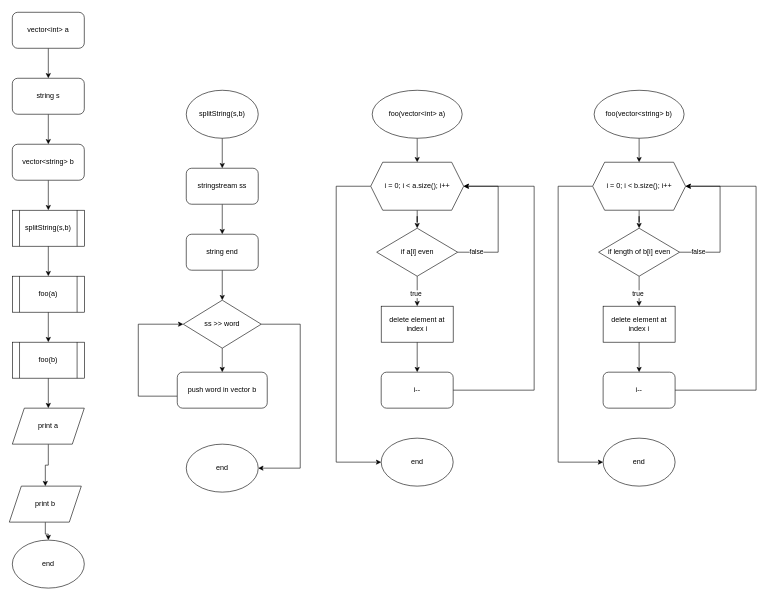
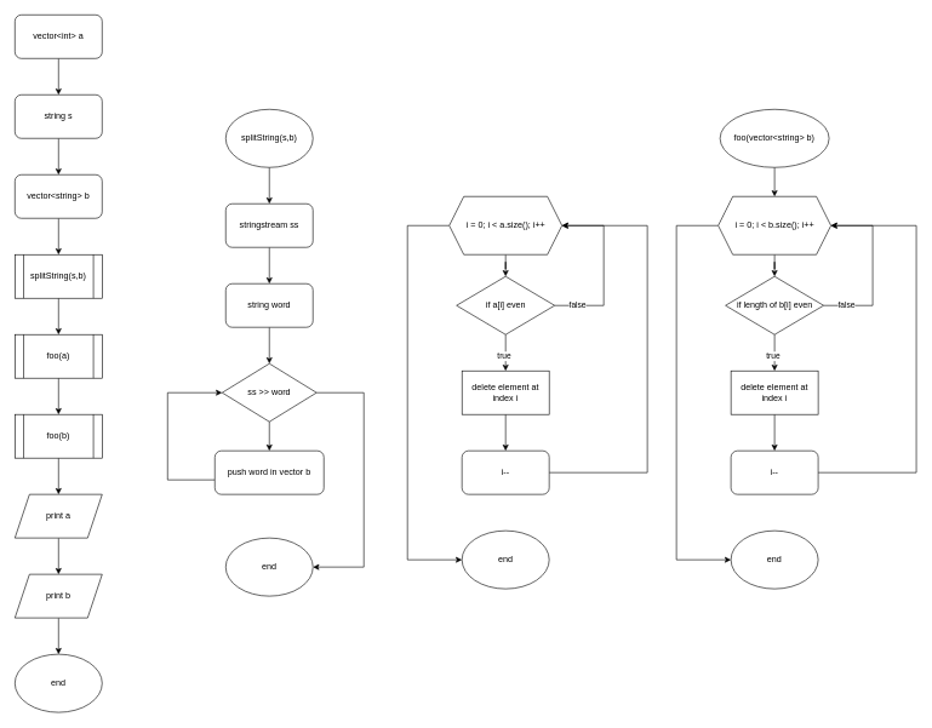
  <mxCell id="0" />
  <mxCell id="1" parent="0" />
  <mxCell id="2" style="edgeStyle=orthogonalEdgeStyle;rounded=0;orthogonalLoop=1;jettySize=auto;html=1;entryX=0.5;entryY=0;entryDx=0;entryDy=0;" edge="1" parent="1" source="3" target="5"><mxGeometry relative="1" as="geometry" /></mxCell>
  <mxCell id="3" value="vector&amp;lt;int&amp;gt; a " style="rounded=1;whiteSpace=wrap;html=1;" vertex="1" parent="1"><mxGeometry x="20" y="20" width="120" height="60" as="geometry" /></mxCell>
  <mxCell id="4" style="edgeStyle=orthogonalEdgeStyle;rounded=0;orthogonalLoop=1;jettySize=auto;html=1;entryX=0.5;entryY=0;entryDx=0;entryDy=0;" edge="1" parent="1" source="5" target="7"><mxGeometry relative="1" as="geometry" /></mxCell>
  <mxCell id="5" value="string s" style="rounded=1;whiteSpace=wrap;html=1;" vertex="1" parent="1"><mxGeometry x="20" y="130" width="120" height="60" as="geometry" /></mxCell>
  <mxCell id="6" style="edgeStyle=orthogonalEdgeStyle;rounded=0;orthogonalLoop=1;jettySize=auto;html=1;entryX=0.5;entryY=0;entryDx=0;entryDy=0;" edge="1" parent="1" source="7" target="9"><mxGeometry relative="1" as="geometry" /></mxCell>
  <mxCell id="7" value="vector&amp;lt;string&amp;gt; b" style="rounded=1;whiteSpace=wrap;html=1;" vertex="1" parent="1"><mxGeometry x="20" y="240" width="120" height="60" as="geometry" /></mxCell>
  <mxCell id="8" style="edgeStyle=orthogonalEdgeStyle;rounded=0;orthogonalLoop=1;jettySize=auto;html=1;entryX=0.5;entryY=0;entryDx=0;entryDy=0;" edge="1" parent="1" source="9" target="22"><mxGeometry relative="1" as="geometry" /></mxCell>
  <mxCell id="9" value="splitString(s,b)" style="shape=process;whiteSpace=wrap;html=1;backgroundOutline=1;" vertex="1" parent="1"><mxGeometry x="20" y="350" width="120" height="60" as="geometry" /></mxCell>
  <mxCell id="10" style="edgeStyle=orthogonalEdgeStyle;rounded=0;orthogonalLoop=1;jettySize=auto;html=1;entryX=0.5;entryY=0;entryDx=0;entryDy=0;" edge="1" parent="1" source="11" target="13"><mxGeometry relative="1" as="geometry" /></mxCell>
  <mxCell id="11" value="splitString(s,b)" style="ellipse;whiteSpace=wrap;html=1;" vertex="1" parent="1"><mxGeometry x="310" y="150" width="120" height="80" as="geometry" /></mxCell>
  <mxCell id="12" style="edgeStyle=orthogonalEdgeStyle;rounded=0;orthogonalLoop=1;jettySize=auto;html=1;entryX=0.5;entryY=0;entryDx=0;entryDy=0;" edge="1" parent="1" source="13" target="15"><mxGeometry relative="1" as="geometry" /></mxCell>
  <mxCell id="13" value="stringstream ss" style="rounded=1;whiteSpace=wrap;html=1;" vertex="1" parent="1"><mxGeometry x="310" y="280" width="120" height="60" as="geometry" /></mxCell>
  <mxCell id="14" style="edgeStyle=orthogonalEdgeStyle;rounded=0;orthogonalLoop=1;jettySize=auto;html=1;entryX=0.5;entryY=0;entryDx=0;entryDy=0;" edge="1" parent="1" source="15" target="18"><mxGeometry relative="1" as="geometry" /></mxCell>
- <mxCell id="15" value="string end" style="rounded=1;whiteSpace=wrap;html=1;" vertex="1" parent="1"><mxGeometry x="310" y="390" width="120" height="60" as="geometry" /></mxCell>
+ <mxCell id="15" value="string word" style="rounded=1;whiteSpace=wrap;html=1;" vertex="1" parent="1"><mxGeometry x="310" y="390" width="120" height="60" as="geometry" /></mxCell>
  <mxCell id="16" style="edgeStyle=orthogonalEdgeStyle;rounded=0;orthogonalLoop=1;jettySize=auto;html=1;entryX=0.5;entryY=0;entryDx=0;entryDy=0;" edge="1" parent="1" source="18" target="20"><mxGeometry relative="1" as="geometry" /></mxCell>
  <mxCell id="17" style="edgeStyle=orthogonalEdgeStyle;rounded=0;orthogonalLoop=1;jettySize=auto;html=1;exitX=1;exitY=0.5;exitDx=0;exitDy=0;entryX=1;entryY=0.5;entryDx=0;entryDy=0;" edge="1" parent="1" source="18" target="23"><mxGeometry relative="1" as="geometry"><Array as="points"><mxPoint x="500" y="540" /><mxPoint x="500" y="780" /></Array></mxGeometry></mxCell>
  <mxCell id="18" value="ss &amp;gt;&amp;gt; word" style="rhombus;whiteSpace=wrap;html=1;" vertex="1" parent="1"><mxGeometry x="305" y="500" width="130" height="80" as="geometry" /></mxCell>
  <mxCell id="19" style="edgeStyle=orthogonalEdgeStyle;rounded=0;orthogonalLoop=1;jettySize=auto;html=1;entryX=0;entryY=0.5;entryDx=0;entryDy=0;" edge="1" parent="1" source="20" target="18"><mxGeometry relative="1" as="geometry"><Array as="points"><mxPoint x="230" y="660" /><mxPoint x="230" y="540" /></Array></mxGeometry></mxCell>
  <mxCell id="20" value="push word in vector b" style="rounded=1;whiteSpace=wrap;html=1;" vertex="1" parent="1"><mxGeometry x="295" y="620" width="150" height="60" as="geometry" /></mxCell>
  <mxCell id="21" style="edgeStyle=orthogonalEdgeStyle;rounded=0;orthogonalLoop=1;jettySize=auto;html=1;entryX=0.5;entryY=0;entryDx=0;entryDy=0;" edge="1" parent="1" source="22" target="55"><mxGeometry relative="1" as="geometry" /></mxCell>
  <mxCell id="22" value="foo(a)" style="shape=process;whiteSpace=wrap;html=1;backgroundOutline=1;" vertex="1" parent="1"><mxGeometry x="20" y="460" width="120" height="60" as="geometry" /></mxCell>
  <mxCell id="23" value="end" style="ellipse;whiteSpace=wrap;html=1;" vertex="1" parent="1"><mxGeometry x="310" y="740" width="120" height="80" as="geometry" /></mxCell>
- <mxCell id="24" style="edgeStyle=orthogonalEdgeStyle;rounded=0;orthogonalLoop=1;jettySize=auto;html=1;entryX=0.5;entryY=0;entryDx=0;entryDy=0;" edge="1" parent="1" source="25" target="28"><mxGeometry relative="1" as="geometry" /></mxCell>
- <mxCell id="25" value="foo(vector&amp;lt;int&amp;gt; a)" style="ellipse;whiteSpace=wrap;html=1;" vertex="1" parent="1"><mxGeometry x="620" y="150" width="150" height="80" as="geometry" /></mxCell>
  <mxCell id="26" style="edgeStyle=orthogonalEdgeStyle;rounded=0;orthogonalLoop=1;jettySize=auto;html=1;entryX=0.5;entryY=0;entryDx=0;entryDy=0;" edge="1" parent="1" source="28" target="33"><mxGeometry relative="1" as="geometry" /></mxCell>
  <mxCell id="27" style="edgeStyle=orthogonalEdgeStyle;rounded=0;orthogonalLoop=1;jettySize=auto;html=1;exitX=0;exitY=0.5;exitDx=0;exitDy=0;entryX=0;entryY=0.5;entryDx=0;entryDy=0;" edge="1" parent="1" source="28" target="38"><mxGeometry relative="1" as="geometry"><Array as="points"><mxPoint x="560" y="310" /><mxPoint x="560" y="770" /></Array></mxGeometry></mxCell>
  <mxCell id="28" value="i = 0; i &amp;lt; a.size(); i++" style="shape=hexagon;perimeter=hexagonPerimeter2;whiteSpace=wrap;html=1;fixedSize=1;" vertex="1" parent="1"><mxGeometry x="617.5" y="270" width="155" height="80" as="geometry" /></mxCell>
  <mxCell id="29" style="edgeStyle=orthogonalEdgeStyle;rounded=0;orthogonalLoop=1;jettySize=auto;html=1;entryX=0.5;entryY=0;entryDx=0;entryDy=0;" edge="1" parent="1" source="33" target="35"><mxGeometry relative="1" as="geometry" /></mxCell>
  <mxCell id="30" value="true" style="edgeLabel;html=1;align=center;verticalAlign=middle;resizable=0;points=[];" vertex="1" connectable="0" parent="29"><mxGeometry x="0.16" y="-3" relative="1" as="geometry"><mxPoint as="offset" /></mxGeometry></mxCell>
  <mxCell id="31" style="edgeStyle=orthogonalEdgeStyle;rounded=0;orthogonalLoop=1;jettySize=auto;html=1;entryX=1;entryY=0.5;entryDx=0;entryDy=0;" edge="1" parent="1" source="33" target="28"><mxGeometry relative="1" as="geometry"><Array as="points"><mxPoint x="830" y="420" /><mxPoint x="830" y="310" /></Array></mxGeometry></mxCell>
  <mxCell id="32" value="false" style="edgeLabel;html=1;align=center;verticalAlign=middle;resizable=0;points=[];" vertex="1" connectable="0" parent="31"><mxGeometry x="-0.732" y="2" relative="1" as="geometry"><mxPoint as="offset" /></mxGeometry></mxCell>
  <mxCell id="33" value="if a[i] even" style="rhombus;whiteSpace=wrap;html=1;" vertex="1" parent="1"><mxGeometry x="627.5" y="380" width="135" height="80" as="geometry" /></mxCell>
  <mxCell id="34" style="edgeStyle=orthogonalEdgeStyle;rounded=0;orthogonalLoop=1;jettySize=auto;html=1;entryX=0.5;entryY=0;entryDx=0;entryDy=0;" edge="1" parent="1" source="35" target="37"><mxGeometry relative="1" as="geometry" /></mxCell>
  <mxCell id="35" value="delete element at index i" style="rounded=0;whiteSpace=wrap;html=1;" vertex="1" parent="1"><mxGeometry x="635" y="510" width="120" height="60" as="geometry" /></mxCell>
  <mxCell id="36" style="edgeStyle=orthogonalEdgeStyle;rounded=0;orthogonalLoop=1;jettySize=auto;html=1;entryX=1;entryY=0.5;entryDx=0;entryDy=0;" edge="1" parent="1"><mxGeometry relative="1" as="geometry"><mxPoint x="755" y="650" as="sourcePoint" /><mxPoint x="772.5" y="310" as="targetPoint" /><Array as="points"><mxPoint x="890" y="650" /><mxPoint x="890" y="310" /></Array></mxGeometry></mxCell>
  <mxCell id="37" value="i--" style="rounded=1;whiteSpace=wrap;html=1;" vertex="1" parent="1"><mxGeometry x="635" y="620" width="120" height="60" as="geometry" /></mxCell>
  <mxCell id="38" value="end" style="ellipse;whiteSpace=wrap;html=1;" vertex="1" parent="1"><mxGeometry x="635" y="730" width="120" height="80" as="geometry" /></mxCell>
  <mxCell id="39" style="edgeStyle=orthogonalEdgeStyle;rounded=0;orthogonalLoop=1;jettySize=auto;html=1;entryX=0.5;entryY=0;entryDx=0;entryDy=0;" edge="1" source="40" target="43" parent="1"><mxGeometry relative="1" as="geometry" /></mxCell>
  <mxCell id="40" value="foo(vector&amp;lt;string&amp;gt; b)" style="ellipse;whiteSpace=wrap;html=1;" vertex="1" parent="1"><mxGeometry x="990" y="150" width="150" height="80" as="geometry" /></mxCell>
  <mxCell id="41" style="edgeStyle=orthogonalEdgeStyle;rounded=0;orthogonalLoop=1;jettySize=auto;html=1;entryX=0.5;entryY=0;entryDx=0;entryDy=0;" edge="1" source="43" target="48" parent="1"><mxGeometry relative="1" as="geometry" /></mxCell>
  <mxCell id="42" style="edgeStyle=orthogonalEdgeStyle;rounded=0;orthogonalLoop=1;jettySize=auto;html=1;exitX=0;exitY=0.5;exitDx=0;exitDy=0;entryX=0;entryY=0.5;entryDx=0;entryDy=0;" edge="1" source="43" target="53" parent="1"><mxGeometry relative="1" as="geometry"><Array as="points"><mxPoint x="930" y="310" /><mxPoint x="930" y="770" /></Array></mxGeometry></mxCell>
  <mxCell id="43" value="i = 0; i &amp;lt; b.size(); i++" style="shape=hexagon;perimeter=hexagonPerimeter2;whiteSpace=wrap;html=1;fixedSize=1;" vertex="1" parent="1"><mxGeometry x="987.5" y="270" width="155" height="80" as="geometry" /></mxCell>
  <mxCell id="44" style="edgeStyle=orthogonalEdgeStyle;rounded=0;orthogonalLoop=1;jettySize=auto;html=1;entryX=0.5;entryY=0;entryDx=0;entryDy=0;" edge="1" source="48" target="50" parent="1"><mxGeometry relative="1" as="geometry" /></mxCell>
  <mxCell id="45" value="true" style="edgeLabel;html=1;align=center;verticalAlign=middle;resizable=0;points=[];" vertex="1" connectable="0" parent="44"><mxGeometry x="0.16" y="-3" relative="1" as="geometry"><mxPoint as="offset" /></mxGeometry></mxCell>
  <mxCell id="46" style="edgeStyle=orthogonalEdgeStyle;rounded=0;orthogonalLoop=1;jettySize=auto;html=1;entryX=1;entryY=0.5;entryDx=0;entryDy=0;" edge="1" source="48" target="43" parent="1"><mxGeometry relative="1" as="geometry"><Array as="points"><mxPoint x="1200" y="420" /><mxPoint x="1200" y="310" /></Array></mxGeometry></mxCell>
  <mxCell id="47" value="false" style="edgeLabel;html=1;align=center;verticalAlign=middle;resizable=0;points=[];" vertex="1" connectable="0" parent="46"><mxGeometry x="-0.732" y="2" relative="1" as="geometry"><mxPoint as="offset" /></mxGeometry></mxCell>
  <mxCell id="48" value="if length of b[i] even" style="rhombus;whiteSpace=wrap;html=1;" vertex="1" parent="1"><mxGeometry x="997.5" y="380" width="135" height="80" as="geometry" /></mxCell>
  <mxCell id="49" style="edgeStyle=orthogonalEdgeStyle;rounded=0;orthogonalLoop=1;jettySize=auto;html=1;entryX=0.5;entryY=0;entryDx=0;entryDy=0;" edge="1" source="50" target="52" parent="1"><mxGeometry relative="1" as="geometry" /></mxCell>
  <mxCell id="50" value="delete element at index i" style="rounded=0;whiteSpace=wrap;html=1;" vertex="1" parent="1"><mxGeometry x="1005" y="510" width="120" height="60" as="geometry" /></mxCell>
  <mxCell id="51" style="edgeStyle=orthogonalEdgeStyle;rounded=0;orthogonalLoop=1;jettySize=auto;html=1;entryX=1;entryY=0.5;entryDx=0;entryDy=0;" edge="1" parent="1"><mxGeometry relative="1" as="geometry"><mxPoint x="1125" y="650" as="sourcePoint" /><mxPoint x="1142.5" y="310" as="targetPoint" /><Array as="points"><mxPoint x="1260" y="650" /><mxPoint x="1260" y="310" /></Array></mxGeometry></mxCell>
  <mxCell id="52" value="i--" style="rounded=1;whiteSpace=wrap;html=1;" vertex="1" parent="1"><mxGeometry x="1005" y="620" width="120" height="60" as="geometry" /></mxCell>
  <mxCell id="53" value="end" style="ellipse;whiteSpace=wrap;html=1;" vertex="1" parent="1"><mxGeometry x="1005" y="730" width="120" height="80" as="geometry" /></mxCell>
  <mxCell id="54" style="edgeStyle=orthogonalEdgeStyle;rounded=0;orthogonalLoop=1;jettySize=auto;html=1;entryX=0.5;entryY=0;entryDx=0;entryDy=0;" edge="1" parent="1" source="55" target="57"><mxGeometry relative="1" as="geometry" /></mxCell>
  <mxCell id="55" value="foo(b)" style="shape=process;whiteSpace=wrap;html=1;backgroundOutline=1;" vertex="1" parent="1"><mxGeometry x="20" y="570" width="120" height="60" as="geometry" /></mxCell>
  <mxCell id="56" style="edgeStyle=orthogonalEdgeStyle;rounded=0;orthogonalLoop=1;jettySize=auto;html=1;exitX=0.5;exitY=1;exitDx=0;exitDy=0;entryX=0.5;entryY=0;entryDx=0;entryDy=0;" edge="1" parent="1" source="57" target="59"><mxGeometry relative="1" as="geometry" /></mxCell>
  <mxCell id="57" value="print a" style="shape=parallelogram;perimeter=parallelogramPerimeter;whiteSpace=wrap;html=1;fixedSize=1;" vertex="1" parent="1"><mxGeometry x="20" y="680" width="120" height="60" as="geometry" /></mxCell>
  <mxCell id="58" style="edgeStyle=orthogonalEdgeStyle;rounded=0;orthogonalLoop=1;jettySize=auto;html=1;entryX=0.5;entryY=0;entryDx=0;entryDy=0;" edge="1" parent="1" source="59" target="60"><mxGeometry relative="1" as="geometry" /></mxCell>
- <mxCell id="59" value="print b" style="shape=parallelogram;perimeter=parallelogramPerimeter;whiteSpace=wrap;html=1;fixedSize=1;" vertex="1" parent="1"><mxGeometry x="15" y="810" width="120" height="60" as="geometry" /></mxCell>
+ <mxCell id="59" value="print b" style="shape=parallelogram;perimeter=parallelogramPerimeter;whiteSpace=wrap;html=1;fixedSize=1;" vertex="1" parent="1"><mxGeometry x="20" y="790" width="120" height="60" as="geometry" /></mxCell>
  <mxCell id="60" value="end" style="ellipse;whiteSpace=wrap;html=1;" vertex="1" parent="1"><mxGeometry x="20" y="900" width="120" height="80" as="geometry" /></mxCell>
